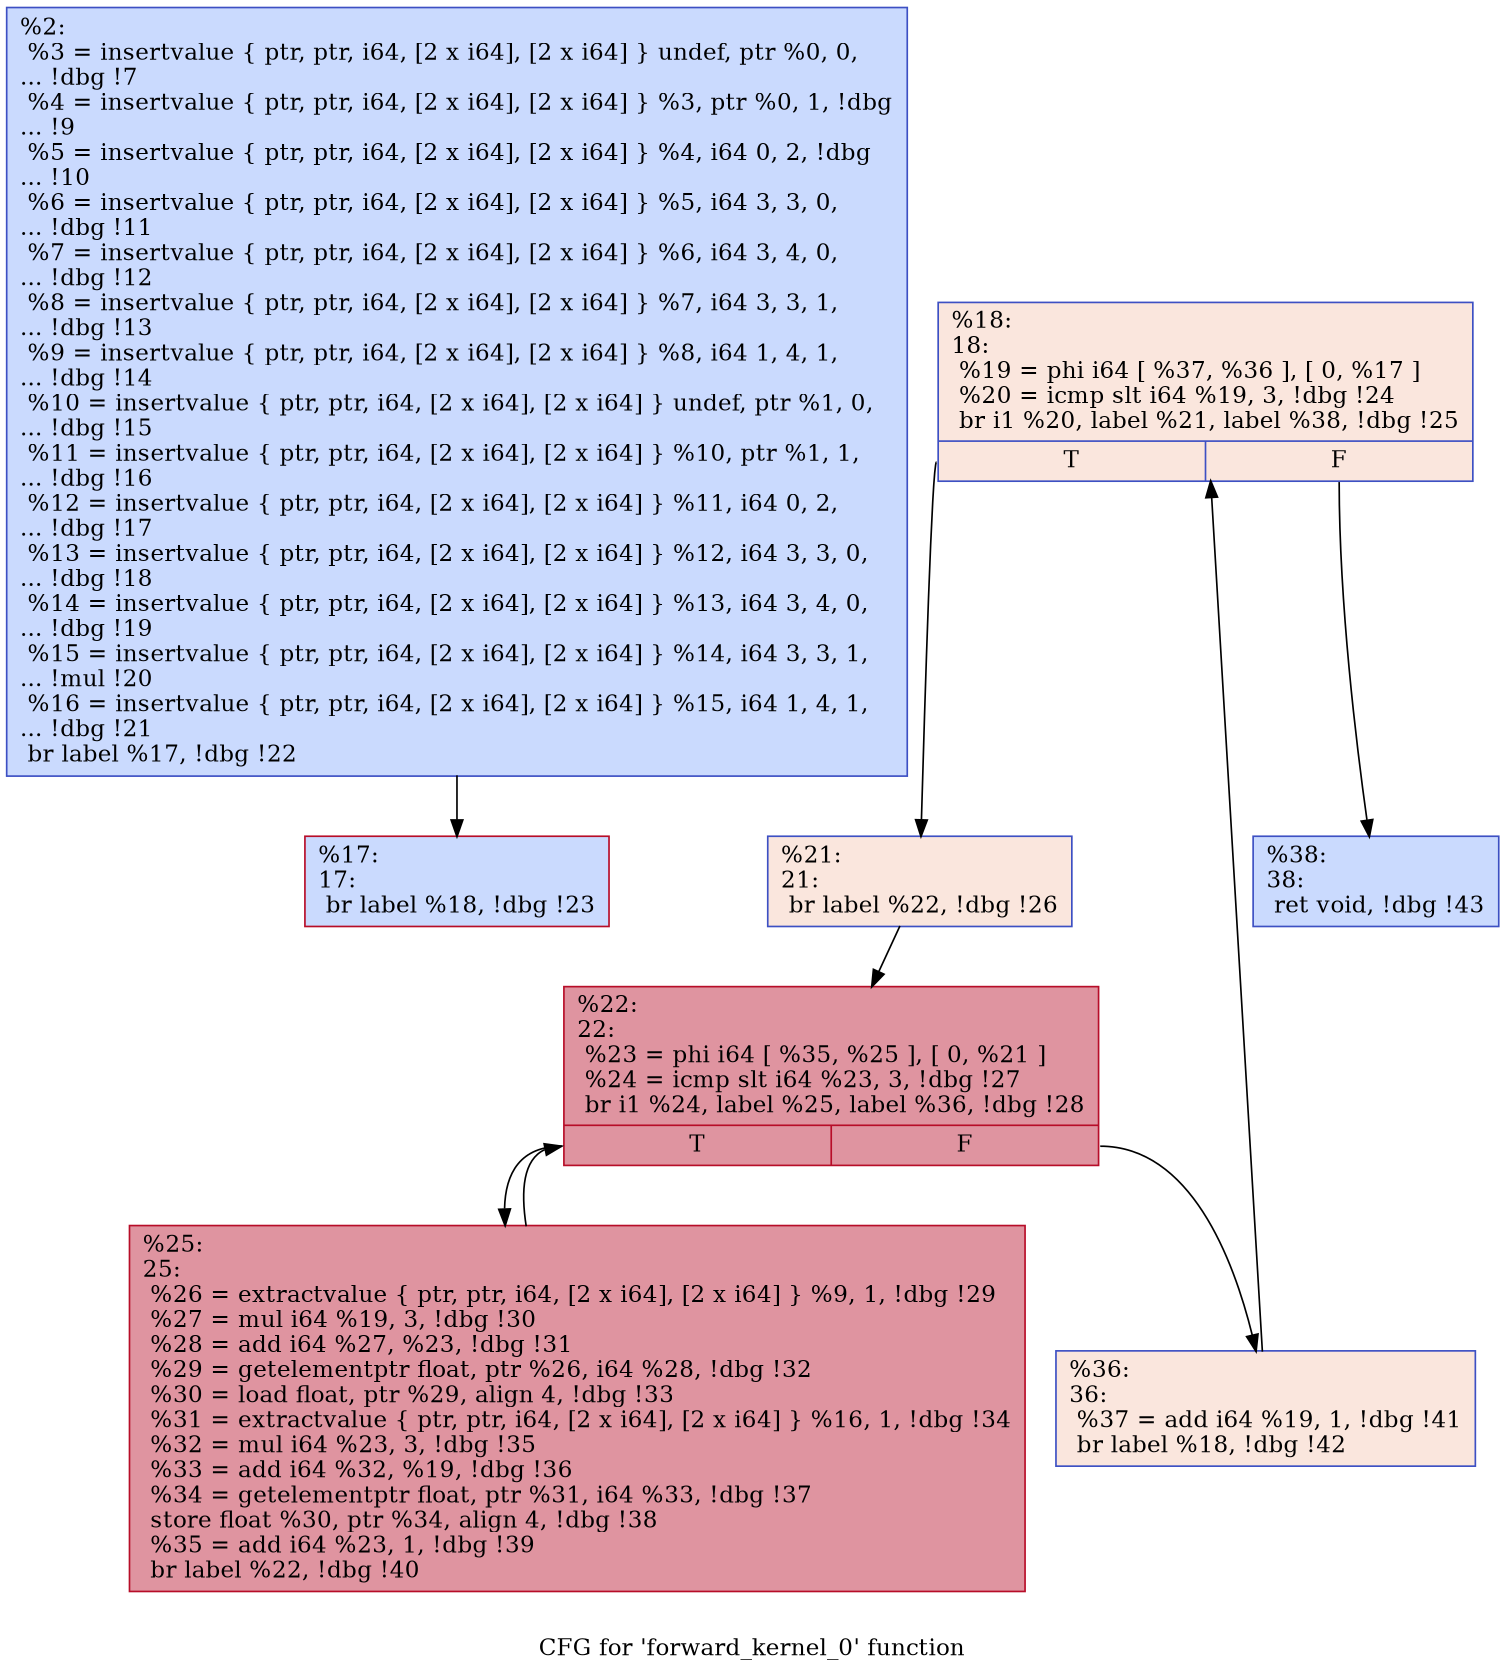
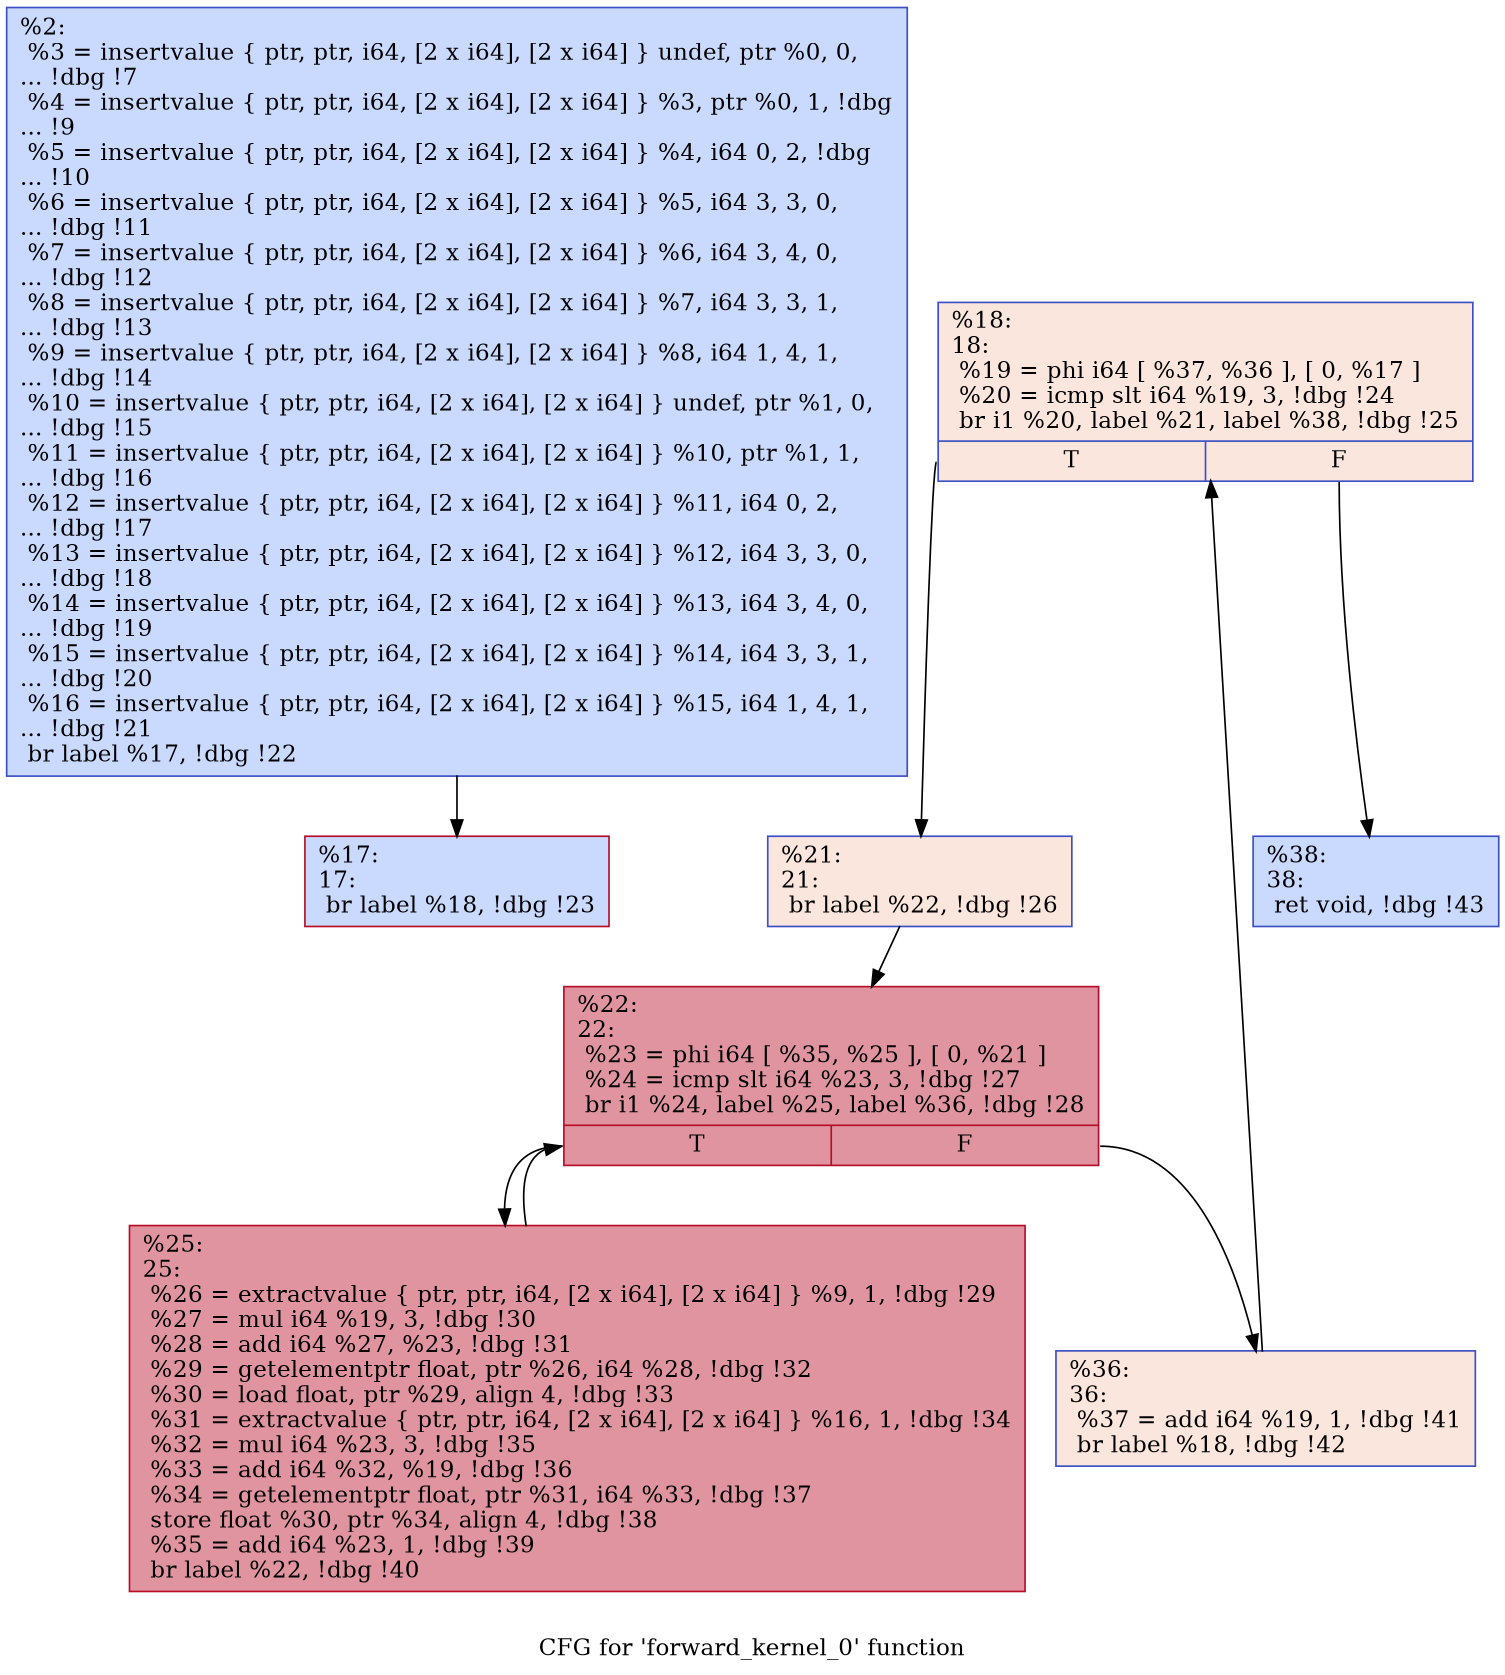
  digraph {
    label="CFG for 'forward_kernel_0' function"
    node [color="#3d50c3ff" fillcolor="#88abfd70" shape=record style=filled]
-   n1 [label="{%2:\l  %3 = insertvalue \{ ptr, ptr, i64, [2 x i64], [2 x i64] \} undef, ptr %0, 0,\l... !dbg !7\l  %4 = insertvalue \{ ptr, ptr, i64, [2 x i64], [2 x i64] \} %3, ptr %0, 1, !dbg\l... !9\l  %5 = insertvalue \{ ptr, ptr, i64, [2 x i64], [2 x i64] \} %4, i64 0, 2, !dbg\l... !10\l  %6 = insertvalue \{ ptr, ptr, i64, [2 x i64], [2 x i64] \} %5, i64 3, 3, 0,\l... !dbg !11\l  %7 = insertvalue \{ ptr, ptr, i64, [2 x i64], [2 x i64] \} %6, i64 3, 4, 0,\l... !dbg !12\l  %8 = insertvalue \{ ptr, ptr, i64, [2 x i64], [2 x i64] \} %7, i64 3, 3, 1,\l... !dbg !13\l  %9 = insertvalue \{ ptr, ptr, i64, [2 x i64], [2 x i64] \} %8, i64 1, 4, 1,\l... !dbg !14\l  %10 = insertvalue \{ ptr, ptr, i64, [2 x i64], [2 x i64] \} undef, ptr %1, 0,\l... !dbg !15\l  %11 = insertvalue \{ ptr, ptr, i64, [2 x i64], [2 x i64] \} %10, ptr %1, 1,\l... !dbg !16\l  %12 = insertvalue \{ ptr, ptr, i64, [2 x i64], [2 x i64] \} %11, i64 0, 2,\l... !dbg !17\l  %13 = insertvalue \{ ptr, ptr, i64, [2 x i64], [2 x i64] \} %12, i64 3, 3, 0,\l... !dbg !18\l  %14 = insertvalue \{ ptr, ptr, i64, [2 x i64], [2 x i64] \} %13, i64 3, 4, 0,\l... !dbg !19\l  %15 = insertvalue \{ ptr, ptr, i64, [2 x i64], [2 x i64] \} %14, i64 3, 3, 1,\l... !mul !20\l  %16 = insertvalue \{ ptr, ptr, i64, [2 x i64], [2 x i64] \} %15, i64 1, 4, 1,\l... !dbg !21\l  br label %17, !dbg !22\l}"]
+   n1 [label="{%2:\l  %3 = insertvalue \{ ptr, ptr, i64, [2 x i64], [2 x i64] \} undef, ptr %0, 0,\l... !dbg !7\l  %4 = insertvalue \{ ptr, ptr, i64, [2 x i64], [2 x i64] \} %3, ptr %0, 1, !dbg\l... !9\l  %5 = insertvalue \{ ptr, ptr, i64, [2 x i64], [2 x i64] \} %4, i64 0, 2, !dbg\l... !10\l  %6 = insertvalue \{ ptr, ptr, i64, [2 x i64], [2 x i64] \} %5, i64 3, 3, 0,\l... !dbg !11\l  %7 = insertvalue \{ ptr, ptr, i64, [2 x i64], [2 x i64] \} %6, i64 3, 4, 0,\l... !dbg !12\l  %8 = insertvalue \{ ptr, ptr, i64, [2 x i64], [2 x i64] \} %7, i64 3, 3, 1,\l... !dbg !13\l  %9 = insertvalue \{ ptr, ptr, i64, [2 x i64], [2 x i64] \} %8, i64 1, 4, 1,\l... !dbg !14\l  %10 = insertvalue \{ ptr, ptr, i64, [2 x i64], [2 x i64] \} undef, ptr %1, 0,\l... !dbg !15\l  %11 = insertvalue \{ ptr, ptr, i64, [2 x i64], [2 x i64] \} %10, ptr %1, 1,\l... !dbg !16\l  %12 = insertvalue \{ ptr, ptr, i64, [2 x i64], [2 x i64] \} %11, i64 0, 2,\l... !dbg !17\l  %13 = insertvalue \{ ptr, ptr, i64, [2 x i64], [2 x i64] \} %12, i64 3, 3, 0,\l... !dbg !18\l  %14 = insertvalue \{ ptr, ptr, i64, [2 x i64], [2 x i64] \} %13, i64 3, 4, 0,\l... !dbg !19\l  %15 = insertvalue \{ ptr, ptr, i64, [2 x i64], [2 x i64] \} %14, i64 3, 3, 1,\l... !dbg !20\l  %16 = insertvalue \{ ptr, ptr, i64, [2 x i64], [2 x i64] \} %15, i64 1, 4, 1,\l... !dbg !21\l  br label %17, !dbg !22\l}"]
    n2 [color="#b70d28ff" label="{%17:\l17:                                               \l  br label %18, !dbg !23\l}"]
    n3 [fillcolor="#f3c7b170" label="{%18:\l18:                                               \l  %19 = phi i64 [ %37, %36 ], [ 0, %17 ]\l  %20 = icmp slt i64 %19, 3, !dbg !24\l  br i1 %20, label %21, label %38, !dbg !25\l|{<s0>T|<s1>F}}"]
    n4 [fillcolor="#f3c7b170" label="{%21:\l21:                                               \l  br label %22, !dbg !26\l}"]
    n5 [label="{%38:\l38:                                               \l  ret void, !dbg !43\l}"]
    n6 [color="#b70d28ff" fillcolor="#b70d2870" label="{%22:\l22:                                               \l  %23 = phi i64 [ %35, %25 ], [ 0, %21 ]\l  %24 = icmp slt i64 %23, 3, !dbg !27\l  br i1 %24, label %25, label %36, !dbg !28\l|{<s0>T|<s1>F}}"]
    n7 [color="#b70d28ff" fillcolor="#b70d2870" label="{%25:\l25:                                               \l  %26 = extractvalue \{ ptr, ptr, i64, [2 x i64], [2 x i64] \} %9, 1, !dbg !29\l  %27 = mul i64 %19, 3, !dbg !30\l  %28 = add i64 %27, %23, !dbg !31\l  %29 = getelementptr float, ptr %26, i64 %28, !dbg !32\l  %30 = load float, ptr %29, align 4, !dbg !33\l  %31 = extractvalue \{ ptr, ptr, i64, [2 x i64], [2 x i64] \} %16, 1, !dbg !34\l  %32 = mul i64 %23, 3, !dbg !35\l  %33 = add i64 %32, %19, !dbg !36\l  %34 = getelementptr float, ptr %31, i64 %33, !dbg !37\l  store float %30, ptr %34, align 4, !dbg !38\l  %35 = add i64 %23, 1, !dbg !39\l  br label %22, !dbg !40\l}"]
    n8 [fillcolor="#f3c7b170" label="{%36:\l36:                                               \l  %37 = add i64 %19, 1, !dbg !41\l  br label %18, !dbg !42\l}"]
    n1 -> n2
    n3 -> n4 [tailport=s0]
    n3 -> n5 [tailport=s1]
    n4 -> n6
    n6 -> n7 [tailport=s0]
    n6 -> n8 [tailport=s1]
    n7 -> n6
    n8 -> n3
  }
